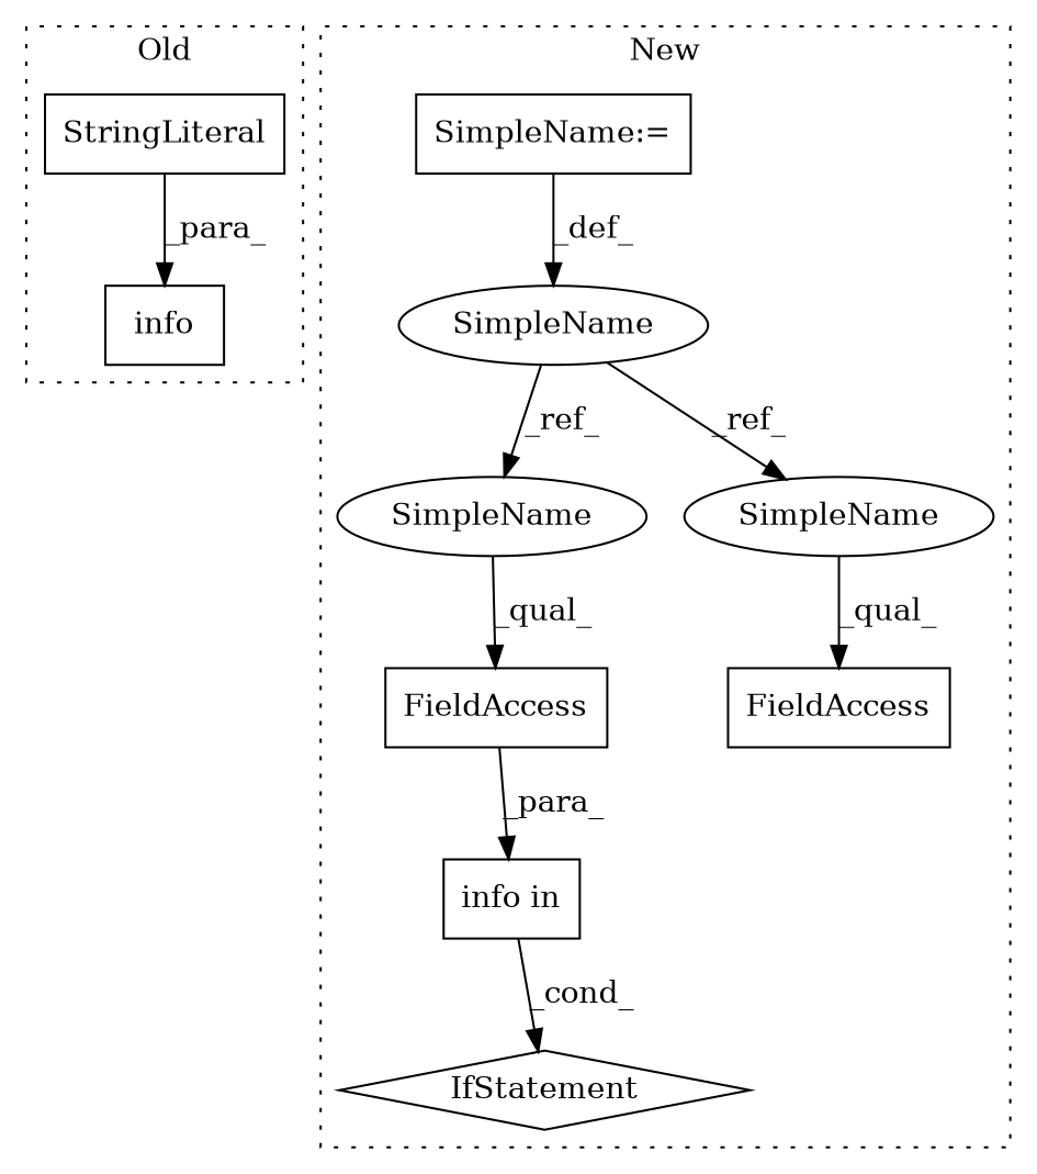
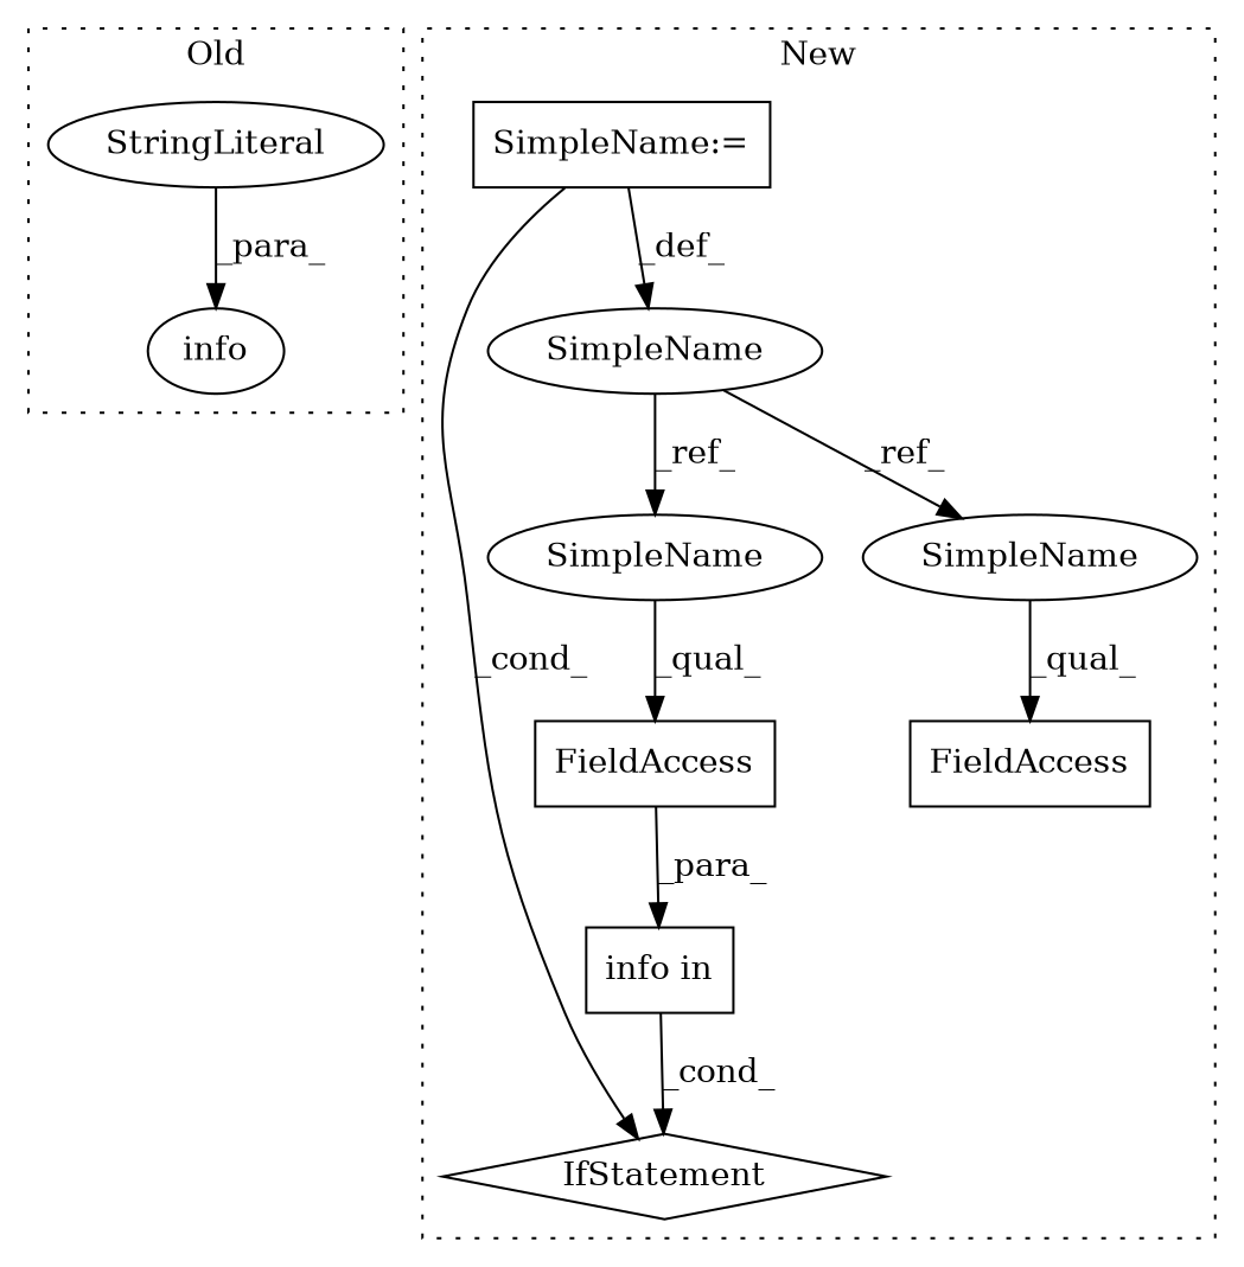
  digraph {
    node [a=42 l=8 s=1523 shape=box]
-   n1 [a=32 l="5,1" label=info s="1738,1813"]
-   n2 [a=45 l=57 label=StringLiteral s=1743]
+   n1 [a=32 l="5,1" label=info s="1738,1813" shape=ellipse]
+   n2 [a=45 l=57 label=StringLiteral s=1743 shape=ellipse]
    n3 [a=108 l=31 label="info in"]
    n4 [a=25 l="14,2" label=IfStatement s="1509,1554" shape=diamond]
    n5 [a=7 label="SimpleName:=" s=413]
    n6 [a=22 l=13 label=FieldAccess s=667]
    n7 [a=22 l=13 label=FieldAccess]
    n8 [label=SimpleName s=413 shape=ellipse]
    n9 [label=SimpleName shape=ellipse]
    n10 [label=SimpleName s=667 shape=ellipse]
    subgraph cluster_1 {
      label=Old
      style=dotted
      n1
      n2
    }
    subgraph cluster_2 {
      label=New
      style=dotted
      n3
      n4
      n5
      n6
      n7
      n8
      n9
      n10
    }
    n2 -> n1 [label=_para_]
    n3 -> n4 [label=_cond_]
+   n5 -> n4 [label=_cond_]
    n5 -> n8 [label=_def_]
    n7 -> n3 [label=_para_]
    n8 -> n9 [label=_ref_]
    n8 -> n10 [label=_ref_]
    n9 -> n7 [label=_qual_]
    n10 -> n6 [label=_qual_]
  }
